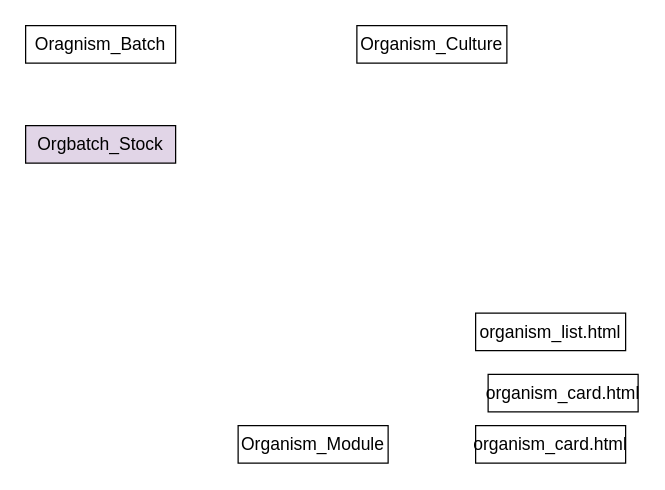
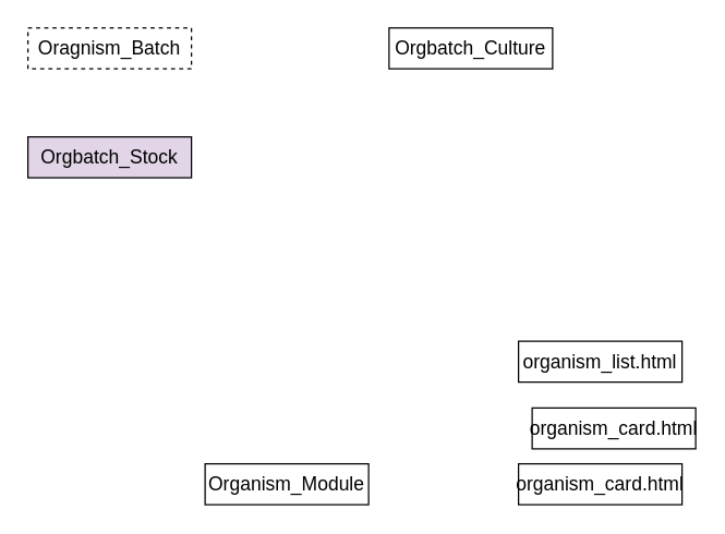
  <mxCell id="0" />
  <mxCell id="1" parent="0" />
- <mxCell id="2" value="Organism_Module" style="rounded=0;whiteSpace=wrap;html=1;fontSize=14;" vertex="1" parent="1"><mxGeometry x="190" y="340" width="120" height="30" as="geometry" /></mxCell>
+ <mxCell id="2" value="Organism_Module" style="rounded=0;whiteSpace=wrap;html=1;fontSize=14;" vertex="1" parent="1"><mxGeometry x="150" y="340" width="120" height="30" as="geometry" /></mxCell>
  <mxCell id="3" value="Orgbatch_Stock" style="rounded=0;whiteSpace=wrap;html=1;fontSize=14;fillColor=#e1d5e7;" vertex="1" parent="1"><mxGeometry x="20" y="100" width="120" height="30" as="geometry" /></mxCell>
- <mxCell id="4" value="Organism_Culture" style="rounded=0;whiteSpace=wrap;html=1;fontSize=14;" vertex="1" parent="1"><mxGeometry x="285" y="20" width="120" height="30" as="geometry" /></mxCell>
- <mxCell id="5" value="Oragnism_Batch" style="rounded=0;whiteSpace=wrap;html=1;fontSize=14;" vertex="1" parent="1"><mxGeometry x="20" y="20" width="120" height="30" as="geometry" /></mxCell>
+ <mxCell id="4" value="Orgbatch_Culture" style="rounded=0;whiteSpace=wrap;html=1;fontSize=14;" vertex="1" parent="1"><mxGeometry x="285" y="20" width="120" height="30" as="geometry" /></mxCell>
+ <mxCell id="5" value="Oragnism_Batch" style="rounded=0;whiteSpace=wrap;html=1;fontSize=14;dashed=1;" vertex="1" parent="1"><mxGeometry x="20" y="20" width="120" height="30" as="geometry" /></mxCell>
  <mxCell id="6" value="organism_list.html" style="rounded=0;whiteSpace=wrap;html=1;fontSize=14;" vertex="1" parent="1"><mxGeometry x="380" y="250" width="120" height="30" as="geometry" /></mxCell>
  <mxCell id="7" value="organism_card.html" style="rounded=0;whiteSpace=wrap;html=1;imageWidth=20;imageHeight=20;fontSize=14;" vertex="1" parent="1"><mxGeometry x="380" y="340" width="120" height="30" as="geometry" /></mxCell>
  <mxCell id="8" value="organism_card.html" style="rounded=0;whiteSpace=wrap;html=1;imageWidth=20;imageHeight=20;fontSize=14;" vertex="1" parent="1"><mxGeometry x="390" y="299" width="120" height="30" as="geometry" /></mxCell>
